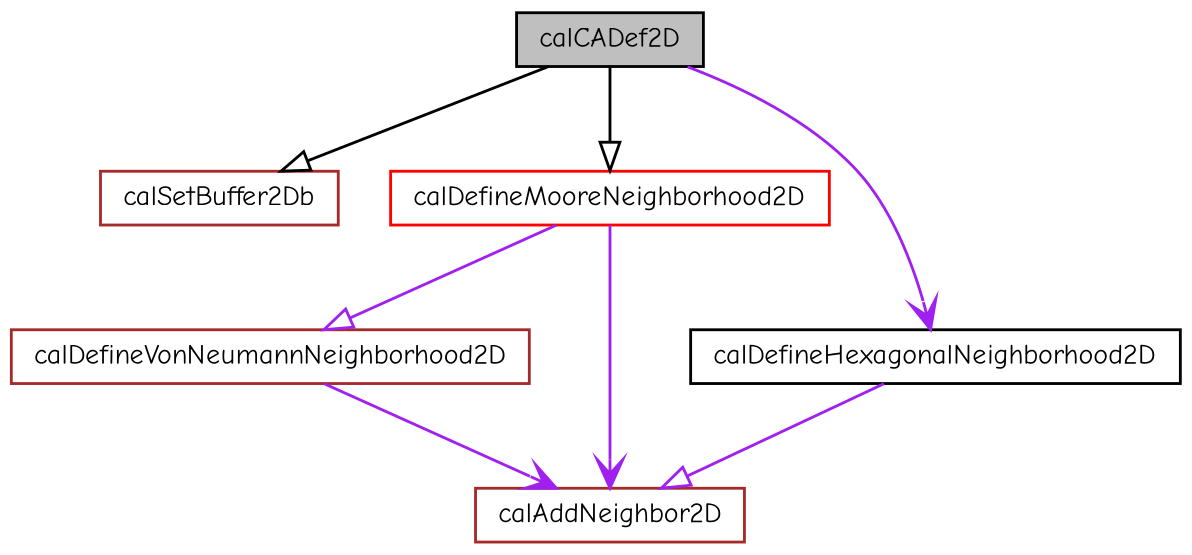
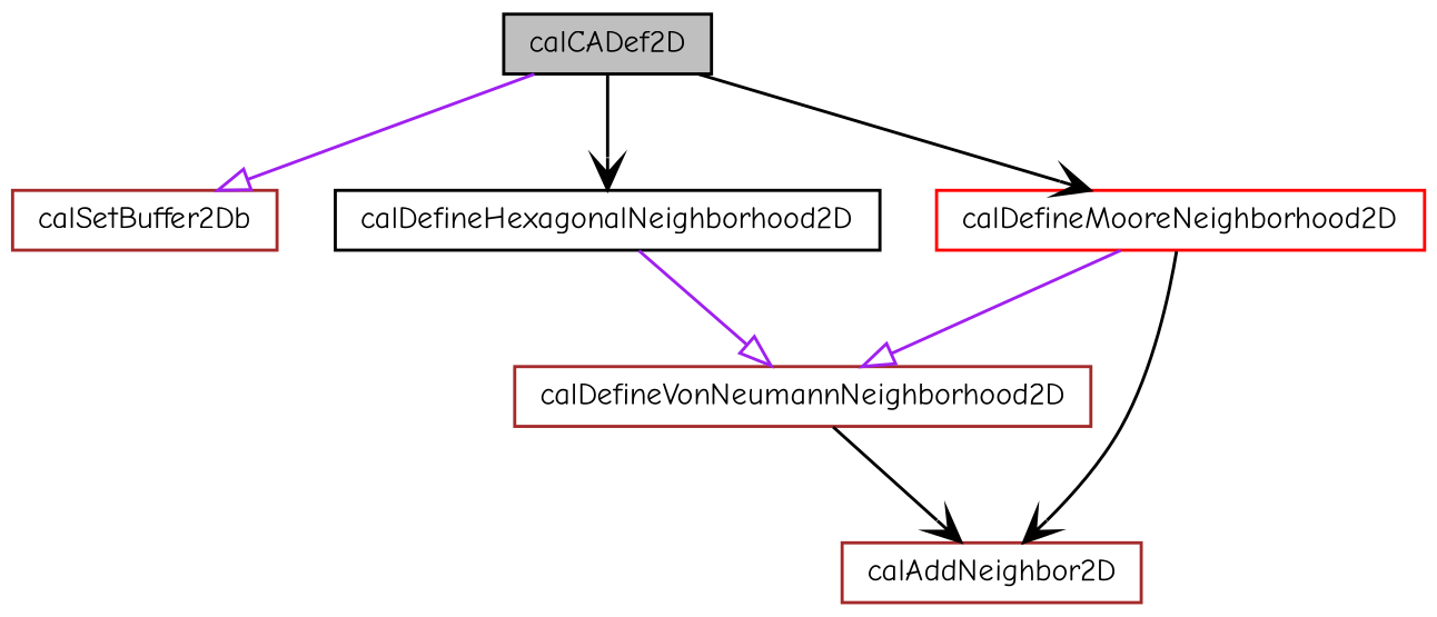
  digraph {
    fontname="Comic Neue"
    rankdir=TB
    node [color=brown fillcolor=white fontname="Comic Neue" fontsize=10 shape=record style=filled]
    edge [arrowhead=onormal color=purple fontname="Comic Neue" fontsize=10 labelfontname=Helvetica labelfontsize=10 style=solid]
    n1 [color=black fillcolor=grey75 fontcolor=black height=0.2 label=calCADef2D width=0.4]
    n2 [height=0.2 label=calSetBuffer2Db width=0.4]
    n3 [color=red height=0.2 label=calDefineMooreNeighborhood2D width=0.4]
    n4 [color=black height=0.2 label=calDefineHexagonalNeighborhood2D width=0.4]
    n5 [height=0.2 label=calDefineVonNeumannNeighborhood2D width=0.4]
    n6 [height=0.2 label=calAddNeighbor2D width=0.4]
-   n1 -> n2 [color=black]
-   n1 -> n3 [color=black]
-   n1 -> n4 [arrowhead=vee]
+   n1 -> n2
+   n1 -> n3 [arrowhead=vee color=black]
+   n1 -> n4 [arrowhead=vee color=black]
    n3 -> n5
-   n3 -> n6 [arrowhead=vee]
-   n4 -> n6
-   n5 -> n6 [arrowhead=vee]
+   n3 -> n6 [arrowhead=vee color=black]
+   n4 -> n5
+   n5 -> n6 [arrowhead=vee color=black]
  }
